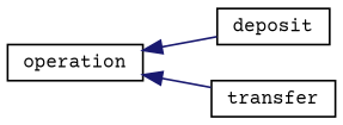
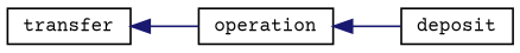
  digraph {
    fontname="Courier Prime"
    rankdir=LR
    node [color=black fillcolor=white fontname="Courier Prime" fontsize=10 shape=record style=filled]
    edge [color=midnightblue dir=back fontname="Courier Prime" fontsize=10 labelfontname=Helvetica labelfontsize=10 style=solid]
    n1 [height=0.2 label=operation width=0.4]
    n2 [height=0.2 label=deposit width=0.4]
    n3 [height=0.2 label=transfer width=0.4]
    n1 -> n2
-   n1 -> n3
+   n3 -> n1
  }
